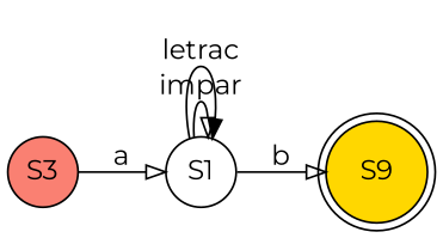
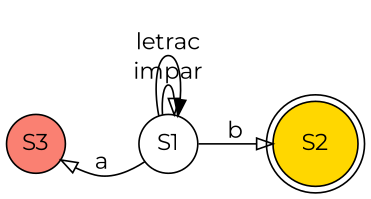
  digraph {
    fontname=Montserrat
    rankdir=LR
    node [fixedsize=true fontname=Montserrat shape=circle style=filled]
    edge [arrowhead=onormal fontname=Montserrat]
    n1 [fillcolor=salmon label=S3]
    S1 [fillcolor=white]
-   S2 [fillcolor=gold shape=doublecircle label=S9]
-   n1 -> S1 [label=a]
+   S2 [fillcolor=gold shape=doublecircle]
+   S1 -> n1 [label=a]
    S1 -> S1 [label=impar]
    S1 -> S1 [arrowhead=normal label=letrac]
    S1 -> S2 [label=b]
  }
